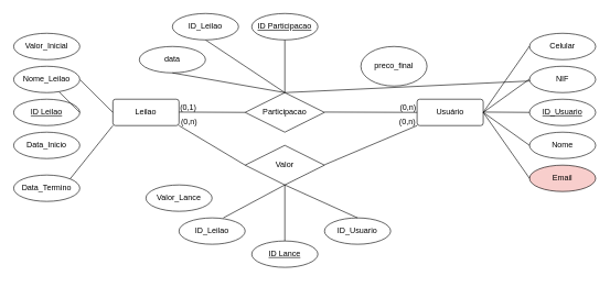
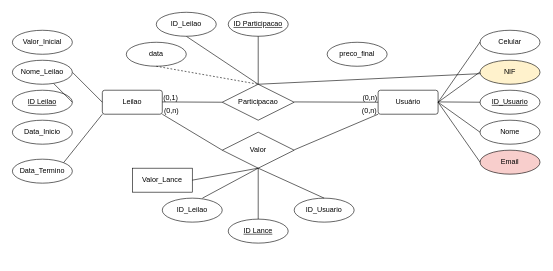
  <mxCell id="0" />
  <mxCell id="1" parent="0" />
  <mxCell id="2" value="" style="endArrow=none;html=1;rounded=0;exitX=0.5;exitY=1;exitDx=0;exitDy=0;entryX=0.5;entryY=0;entryDx=0;entryDy=0;entryPerimeter=0;" parent="1" source="3" target="18" edge="1"><mxGeometry relative="1" as="geometry"><mxPoint x="280" y="130" as="sourcePoint" /><mxPoint x="430" y="150" as="targetPoint" /></mxGeometry></mxCell>
  <mxCell id="3" value="ID_Leilao" style="ellipse;whiteSpace=wrap;html=1;align=center;" parent="1" vertex="1"><mxGeometry x="260" y="20" width="100" height="40" as="geometry" /></mxCell>
  <mxCell id="4" value="ID Participacao" style="ellipse;whiteSpace=wrap;html=1;align=center;fontStyle=4;" parent="1" vertex="1"><mxGeometry x="380" y="20" width="100" height="40" as="geometry" /></mxCell>
  <mxCell id="5" value="" style="endArrow=none;html=1;rounded=0;entryX=0.5;entryY=0;entryDx=0;entryDy=0;" parent="1" edge="1"><mxGeometry relative="1" as="geometry"><mxPoint x="430" y="60" as="sourcePoint" /><mxPoint x="430" y="150" as="targetPoint" /></mxGeometry></mxCell>
  <mxCell id="6" value="Usuário" style="rounded=1;arcSize=10;whiteSpace=wrap;html=1;align=center;" parent="1" vertex="1"><mxGeometry x="630" y="150" width="100" height="40" as="geometry" /></mxCell>
  <mxCell id="7" value="ID_Usuario" style="ellipse;whiteSpace=wrap;html=1;align=center;fontStyle=4;" parent="1" vertex="1"><mxGeometry x="800" y="150" width="100" height="40" as="geometry" /></mxCell>
  <mxCell id="8" value="" style="endArrow=none;html=1;rounded=0;" parent="1" edge="1"><mxGeometry relative="1" as="geometry"><mxPoint x="730" y="169.5" as="sourcePoint" /><mxPoint x="800" y="170" as="targetPoint" /></mxGeometry></mxCell>
  <mxCell id="9" value="Nome" style="ellipse;whiteSpace=wrap;html=1;align=center;" parent="1" vertex="1"><mxGeometry x="800" y="200" width="100" height="40" as="geometry" /></mxCell>
  <mxCell id="10" value="" style="endArrow=none;html=1;rounded=0;exitX=1;exitY=0.5;exitDx=0;exitDy=0;entryX=0;entryY=0.5;entryDx=0;entryDy=0;" parent="1" source="6" target="9" edge="1"><mxGeometry relative="1" as="geometry"><mxPoint x="650" y="229.5" as="sourcePoint" /><mxPoint x="810" y="229.5" as="targetPoint" /></mxGeometry></mxCell>
- <mxCell id="11" value="NIF" style="ellipse;whiteSpace=wrap;html=1;align=center;" parent="1" vertex="1"><mxGeometry x="800" y="100" width="100" height="40" as="geometry" /></mxCell>
+ <mxCell id="11" value="NIF" style="ellipse;whiteSpace=wrap;html=1;align=center;fillColor=#fff2cc;" parent="1" vertex="1"><mxGeometry x="800" y="100" width="100" height="40" as="geometry" /></mxCell>
  <mxCell id="12" value="" style="endArrow=none;html=1;rounded=0;exitX=1;exitY=0.5;exitDx=0;exitDy=0;" parent="1" source="6" edge="1"><mxGeometry relative="1" as="geometry"><mxPoint x="640" y="119.5" as="sourcePoint" /><mxPoint x="800" y="119.5" as="targetPoint" /></mxGeometry></mxCell>
  <mxCell id="13" value="Email" style="ellipse;whiteSpace=wrap;html=1;align=center;fillColor=#f8cecc;" parent="1" vertex="1"><mxGeometry x="800" y="250" width="100" height="40" as="geometry" /></mxCell>
  <mxCell id="14" value="" style="endArrow=none;html=1;rounded=0;" parent="1" edge="1"><mxGeometry relative="1" as="geometry"><mxPoint x="730" y="170" as="sourcePoint" /><mxPoint x="800" y="270" as="targetPoint" /></mxGeometry></mxCell>
  <mxCell id="15" value="Leilao" style="rounded=1;arcSize=10;whiteSpace=wrap;html=1;align=center;" parent="1" vertex="1"><mxGeometry x="170" y="150" width="100" height="40" as="geometry" /></mxCell>
  <mxCell id="16" value="Celular" style="ellipse;whiteSpace=wrap;html=1;align=center;" parent="1" vertex="1"><mxGeometry x="800" y="50" width="100" height="40" as="geometry" /></mxCell>
  <mxCell id="17" value="" style="endArrow=none;html=1;rounded=0;exitX=1;exitY=0.5;exitDx=0;exitDy=0;" parent="1" source="6" edge="1"><mxGeometry relative="1" as="geometry"><mxPoint x="640" y="69.5" as="sourcePoint" /><mxPoint x="800" y="69.5" as="targetPoint" /></mxGeometry></mxCell>
  <mxCell id="18" value="Participacao" style="shape=rhombus;perimeter=rhombusPerimeter;whiteSpace=wrap;html=1;align=center;" parent="1" vertex="1"><mxGeometry x="370" y="140" width="120" height="60" as="geometry" /></mxCell>
  <mxCell id="19" value="" style="endArrow=none;html=1;rounded=0;entryX=0;entryY=0.5;entryDx=0;entryDy=0;" parent="1" target="6" edge="1"><mxGeometry relative="1" as="geometry"><mxPoint x="490" y="169.5" as="sourcePoint" /><mxPoint x="590" y="170" as="targetPoint" /></mxGeometry></mxCell>
  <mxCell id="20" value="(0,n)" style="resizable=0;html=1;whiteSpace=wrap;align=right;verticalAlign=bottom;" parent="19" connectable="0" vertex="1"><mxGeometry x="1" relative="1" as="geometry" /></mxCell>
  <mxCell id="21" value="" style="endArrow=none;html=1;rounded=0;entryX=0;entryY=0.5;entryDx=0;entryDy=0;" parent="1" target="18" edge="1"><mxGeometry relative="1" as="geometry"><mxPoint x="270" y="169.5" as="sourcePoint" /><mxPoint x="430" y="169.5" as="targetPoint" /></mxGeometry></mxCell>
  <mxCell id="22" value="(0,1)" style="resizable=0;html=1;whiteSpace=wrap;align=left;verticalAlign=bottom;" parent="21" connectable="0" vertex="1"><mxGeometry x="-1" relative="1" as="geometry" /></mxCell>
  <mxCell id="23" value="" style="resizable=0;html=1;whiteSpace=wrap;align=right;verticalAlign=bottom;" parent="21" connectable="0" vertex="1"><mxGeometry x="1" relative="1" as="geometry" /></mxCell>
  <mxCell id="24" value="" style="edgeStyle=orthogonalEdgeStyle;rounded=0;orthogonalLoop=1;jettySize=auto;html=1;" parent="1" edge="1"><mxGeometry relative="1" as="geometry"><mxPoint x="610" y="430" as="targetPoint" /></mxGeometry></mxCell>
- <mxCell id="25" value="preco_final" style="ellipse;whiteSpace=wrap;html=1;align=center;" parent="1" vertex="1"><mxGeometry x="545" y="70" width="100" height="60" as="geometry" /></mxCell>
+ <mxCell id="25" value="preco_final" style="ellipse;whiteSpace=wrap;html=1;align=center;" parent="1" vertex="1"><mxGeometry x="545" y="70" width="100" height="40" as="geometry" /></mxCell>
  <mxCell id="26" value="" style="endArrow=none;html=1;rounded=0;exitX=0.5;exitY=0;exitDx=0;exitDy=0;" parent="1" source="18" target="11" edge="1"><mxGeometry relative="1" as="geometry"><mxPoint x="465" y="130" as="sourcePoint" /><mxPoint x="625" y="130" as="targetPoint" /></mxGeometry></mxCell>
  <mxCell id="27" value="data" style="ellipse;whiteSpace=wrap;html=1;align=center;" parent="1" vertex="1"><mxGeometry x="210" y="70" width="100" height="40" as="geometry" /></mxCell>
- <mxCell id="28" value="" style="endArrow=none;html=1;rounded=0;exitX=0.5;exitY=1;exitDx=0;exitDy=0;entryX=0.5;entryY=0;entryDx=0;entryDy=0;" parent="1" source="27" target="18" edge="1"><mxGeometry relative="1" as="geometry"><mxPoint x="300" y="130" as="sourcePoint" /><mxPoint x="410" y="140" as="targetPoint" /></mxGeometry></mxCell>
+ <mxCell id="28" value="" style="endArrow=none;html=1;rounded=0;exitX=0.5;exitY=1;exitDx=0;exitDy=0;entryX=0.5;entryY=0;entryDx=0;entryDy=0;dashed=1;" parent="1" source="27" target="18" edge="1"><mxGeometry relative="1" as="geometry"><mxPoint x="300" y="130" as="sourcePoint" /><mxPoint x="410" y="140" as="targetPoint" /></mxGeometry></mxCell>
  <mxCell id="29" value="ID Lance" style="ellipse;whiteSpace=wrap;html=1;align=center;fontStyle=4;" parent="1" vertex="1"><mxGeometry x="380" y="365" width="100" height="40" as="geometry" /></mxCell>
  <mxCell id="30" value="ID_Usuario" style="ellipse;whiteSpace=wrap;html=1;align=center;" parent="1" vertex="1"><mxGeometry x="490" y="330" width="100" height="40" as="geometry" /></mxCell>
  <mxCell id="31" value="Valor" style="shape=rhombus;perimeter=rhombusPerimeter;whiteSpace=wrap;html=1;align=center;" vertex="1" parent="1"><mxGeometry x="370" y="220" width="120" height="60" as="geometry" /></mxCell>
  <mxCell id="32" value="" style="endArrow=none;html=1;rounded=0;entryX=0;entryY=0.5;entryDx=0;entryDy=0;exitX=1;exitY=1;exitDx=0;exitDy=0;" edge="1" parent="1" source="15" target="31"><mxGeometry relative="1" as="geometry"><mxPoint x="250" y="210" as="sourcePoint" /><mxPoint x="360" y="240" as="targetPoint" /></mxGeometry></mxCell>
  <mxCell id="33" value="" style="endArrow=none;html=1;rounded=0;entryX=0;entryY=1;entryDx=0;entryDy=0;" edge="1" parent="1" target="6"><mxGeometry relative="1" as="geometry"><mxPoint x="490" y="249.5" as="sourcePoint" /><mxPoint x="650" y="249.5" as="targetPoint" /></mxGeometry></mxCell>
  <mxCell id="34" value="(0,n)" style="text;html=1;align=center;verticalAlign=middle;resizable=0;points=[];autosize=1;strokeColor=none;fillColor=none;" vertex="1" parent="1"><mxGeometry x="260" y="170" width="50" height="30" as="geometry" /></mxCell>
  <mxCell id="35" value="(0,n)" style="text;html=1;align=center;verticalAlign=middle;resizable=0;points=[];autosize=1;strokeColor=none;fillColor=none;" vertex="1" parent="1"><mxGeometry x="590" y="170" width="50" height="30" as="geometry" /></mxCell>
  <mxCell id="36" value="" style="endArrow=none;html=1;rounded=0;exitX=0.5;exitY=1;exitDx=0;exitDy=0;entryX=0.5;entryY=0;entryDx=0;entryDy=0;" edge="1" parent="1" source="31" target="29"><mxGeometry relative="1" as="geometry"><mxPoint x="450" y="270" as="sourcePoint" /><mxPoint x="430" y="310" as="targetPoint" /></mxGeometry></mxCell>
  <mxCell id="37" value="" style="endArrow=none;html=1;rounded=0;exitX=0.5;exitY=1;exitDx=0;exitDy=0;entryX=0.5;entryY=0;entryDx=0;entryDy=0;" edge="1" parent="1" source="31" target="30"><mxGeometry relative="1" as="geometry"><mxPoint x="450" y="270" as="sourcePoint" /><mxPoint x="610" y="270" as="targetPoint" /></mxGeometry></mxCell>
  <mxCell id="38" value="ID_Leilao" style="ellipse;whiteSpace=wrap;html=1;align=center;" vertex="1" parent="1"><mxGeometry x="270" y="330" width="100" height="40" as="geometry" /></mxCell>
  <mxCell id="39" value="" style="endArrow=none;html=1;rounded=0;exitX=0.67;exitY=0;exitDx=0;exitDy=0;entryX=0.5;entryY=1;entryDx=0;entryDy=0;exitPerimeter=0;" edge="1" parent="1" source="38" target="31"><mxGeometry relative="1" as="geometry"><mxPoint x="450" y="270" as="sourcePoint" /><mxPoint x="610" y="270" as="targetPoint" /></mxGeometry></mxCell>
- <mxCell id="40" value="Valor_Lance" style="ellipse;whiteSpace=wrap;html=1;align=center;" vertex="1" parent="1"><mxGeometry x="220" y="280" width="100" height="40" as="geometry" /></mxCell>
+ <mxCell id="40" value="Valor_Lance" style="whiteSpace=wrap;html=1;align=center;rounded=0;" vertex="1" parent="1"><mxGeometry x="220" y="280" width="100" height="40" as="geometry" /></mxCell>
+ <mxCell id="41" value="" style="endArrow=none;html=1;rounded=0;entryX=0.5;entryY=1;entryDx=0;entryDy=0;exitX=1;exitY=0.5;exitDx=0;exitDy=0;" edge="1" parent="1" source="40" target="31"><mxGeometry relative="1" as="geometry"><mxPoint x="280" y="300" as="sourcePoint" /><mxPoint x="400" y="290" as="targetPoint" /></mxGeometry></mxCell>
  <mxCell id="42" value="ID Leilao" style="ellipse;whiteSpace=wrap;html=1;align=center;fontStyle=4;" vertex="1" parent="1"><mxGeometry x="20" y="150" width="100" height="40" as="geometry" /></mxCell>
  <mxCell id="43" value="" style="endArrow=none;html=1;rounded=0;exitX=1;exitY=0.5;exitDx=0;exitDy=0;" edge="1" parent="1" source="42" target="45"><mxGeometry relative="1" as="geometry"><mxPoint x="130" y="159.5" as="sourcePoint" /><mxPoint x="290" y="159.5" as="targetPoint" /></mxGeometry></mxCell>
  <mxCell id="44" value="" style="endArrow=none;html=1;rounded=0;entryX=0;entryY=0.5;entryDx=0;entryDy=0;exitX=1;exitY=0.5;exitDx=0;exitDy=0;" edge="1" parent="1" source="45" target="15"><mxGeometry relative="1" as="geometry"><mxPoint x="90" y="120" as="sourcePoint" /><mxPoint x="160" y="160" as="targetPoint" /></mxGeometry></mxCell>
  <mxCell id="45" value="Nome_Leilao" style="ellipse;whiteSpace=wrap;html=1;align=center;" vertex="1" parent="1"><mxGeometry x="20" y="100" width="100" height="40" as="geometry" /></mxCell>
  <mxCell id="46" value="Data_Inicio" style="ellipse;whiteSpace=wrap;html=1;align=center;" vertex="1" parent="1"><mxGeometry x="20" y="200" width="100" height="40" as="geometry" /></mxCell>
  <mxCell id="47" value="Data_Termino" style="ellipse;whiteSpace=wrap;html=1;align=center;" vertex="1" parent="1"><mxGeometry x="20" y="265" width="100" height="40" as="geometry" /></mxCell>
  <mxCell id="48" value="" style="endArrow=none;html=1;rounded=0;exitX=1;exitY=0;exitDx=0;exitDy=0;entryX=0;entryY=1;entryDx=0;entryDy=0;" edge="1" parent="1" source="47" target="15"><mxGeometry relative="1" as="geometry"><mxPoint x="100" y="240" as="sourcePoint" /><mxPoint x="260" y="240" as="targetPoint" /></mxGeometry></mxCell>
  <mxCell id="49" value="Valor_Inicial" style="ellipse;whiteSpace=wrap;html=1;align=center;" vertex="1" parent="1"><mxGeometry x="20" y="50" width="100" height="40" as="geometry" /></mxCell>
